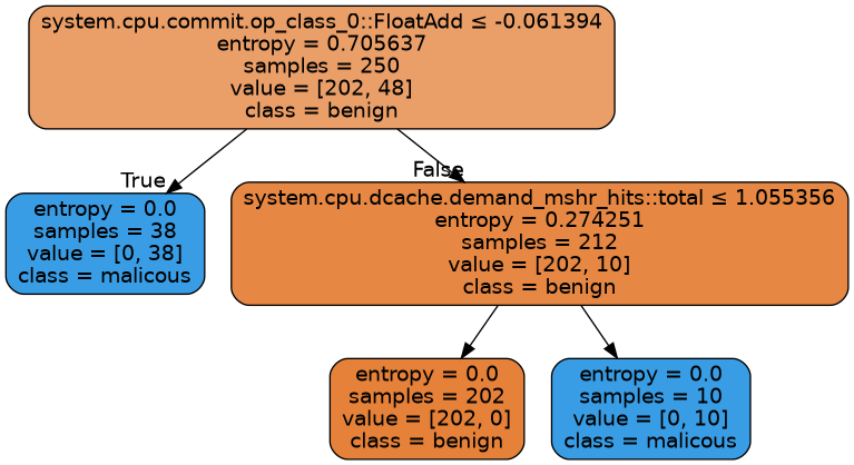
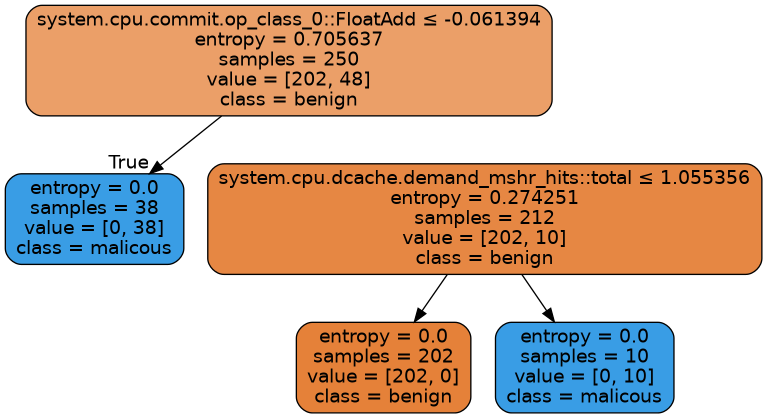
  digraph {
    node [color=black fillcolor="#399de5" fontname=helvetica shape=box style="filled, rounded"]
    edge [fontname=helvetica]
    n1 [fillcolor="#eb9f68" label=<system.cpu.commit.op_class_0::FloatAdd &le; -0.061394<br/>entropy = 0.705637<br/>samples = 250<br/>value = [202, 48]<br/>class = benign>]
    n2 [label=<entropy = 0.0<br/>samples = 38<br/>value = [0, 38]<br/>class = malicous>]
    n3 [fillcolor="#e68743" label=<system.cpu.dcache.demand_mshr_hits::total &le; 1.055356<br/>entropy = 0.274251<br/>samples = 212<br/>value = [202, 10]<br/>class = benign>]
    n4 [fillcolor="#e58139" label=<entropy = 0.0<br/>samples = 202<br/>value = [202, 0]<br/>class = benign>]
    n5 [label=<entropy = 0.0<br/>samples = 10<br/>value = [0, 10]<br/>class = malicous>]
    n1 -> n2 [headlabel=True labelangle=45 labeldistance=2.5]
-   n1 -> n3 [headlabel=False labelangle=-45 labeldistance=2.5]
    n3 -> n4
    n3 -> n5
  }
